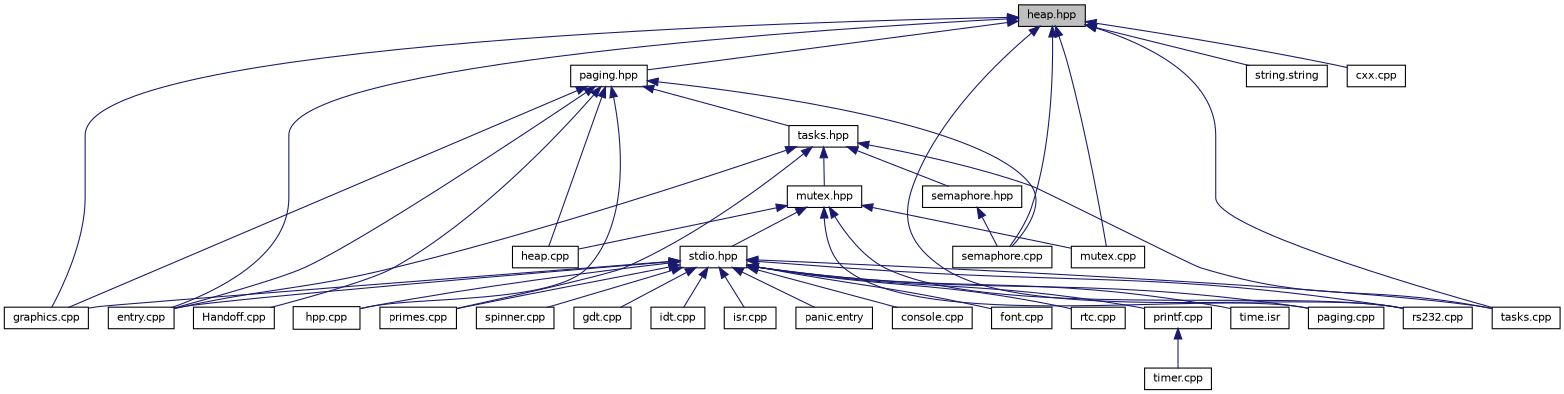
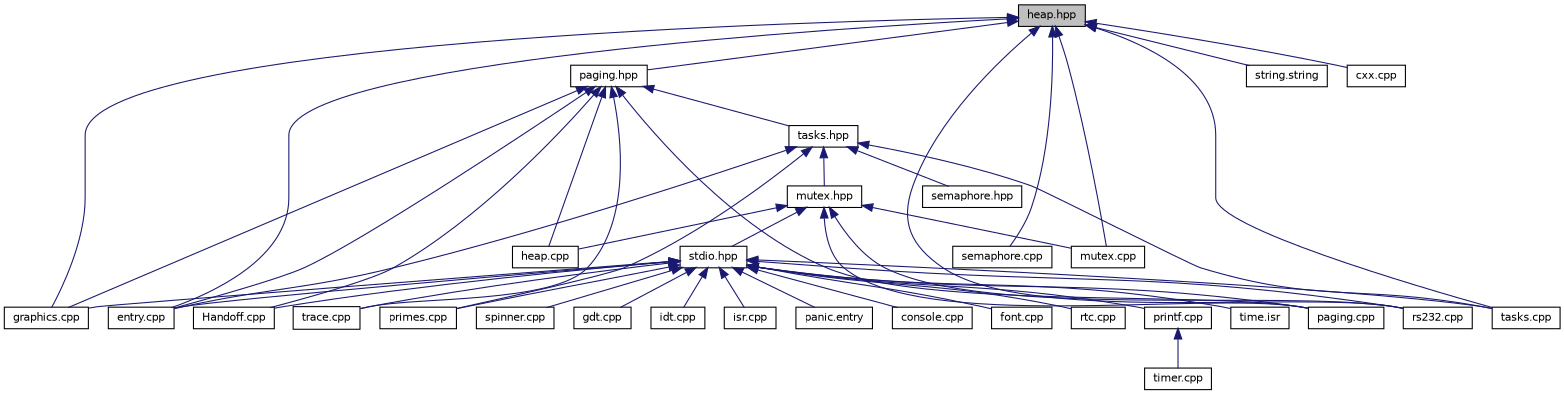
  digraph {
    node [color=black fillcolor=white fontname=Helvetica fontsize=10 shape=record style=filled]
    edge [color=midnightblue dir=back fontname=Helvetica fontsize=10 labelfontname=Helvetica labelfontsize=10 style=solid]
    n1 [fillcolor=grey75 fontcolor=black height=0.2 label="heap.hpp" width=0.4]
    n2 [height=0.2 label="graphics.cpp" width=0.4]
    n3 [height=0.2 label="rs232.cpp" width=0.4]
    n4 [height=0.2 label="entry.cpp" width=0.4]
    n5 [height=0.2 label="mutex.cpp" width=0.4]
    n6 [height=0.2 label="semaphore.cpp" width=0.4]
    n7 [height=0.2 label="string.string" width=0.4]
    n8 [height=0.2 label="paging.hpp" width=0.4]
    n9 [height=0.2 label="tasks.cpp" width=0.4]
    n10 [height=0.2 label="cxx.cpp" width=0.4]
    n11 [height=0.2 label="Handoff.cpp" width=0.4]
    n12 [height=0.2 label="heap.cpp" width=0.4]
    n13 [height=0.2 label="paging.cpp" width=0.4]
    n14 [height=0.2 label="tasks.hpp" width=0.4]
-   n15 [height=0.2 label="hpp.cpp" width=0.4]
+   n15 [height=0.2 label="trace.cpp" width=0.4]
    n16 [height=0.2 label="primes.cpp" width=0.4]
    n17 [height=0.2 label="mutex.hpp" width=0.4]
    n18 [height=0.2 label="semaphore.hpp" width=0.4]
    n19 [height=0.2 label="stdio.hpp" width=0.4]
    n20 [height=0.2 label="spinner.cpp" width=0.4]
    n21 [height=0.2 label="gdt.cpp" width=0.4]
    n22 [height=0.2 label="idt.cpp" width=0.4]
    n23 [height=0.2 label="isr.cpp" width=0.4]
    n24 [height=0.2 label="panic.entry" width=0.4]
    n25 [height=0.2 label="console.cpp" width=0.4]
    n26 [height=0.2 label="font.cpp" width=0.4]
    n27 [height=0.2 label="rtc.cpp" width=0.4]
    n28 [height=0.2 label="printf.cpp" width=0.4]
    n29 [height=0.2 label="time.isr" width=0.4]
    n30 [height=0.2 label="timer.cpp" width=0.4]
    n1 -> n2
    n1 -> n3
    n1 -> n4
    n1 -> n5
    n1 -> n6
    n1 -> n7
    n1 -> n8
    n1 -> n9
    n1 -> n10
    n8 -> n2
    n8 -> n4
    n8 -> n11
    n8 -> n12
-   n8 -> n6
+   n8 -> n13
    n8 -> n14
    n8 -> n15
    n14 -> n4
    n14 -> n9
    n14 -> n16
    n14 -> n17
    n14 -> n18
    n17 -> n3
    n17 -> n5
    n17 -> n12
    n17 -> n13
    n17 -> n19
-   n18 -> n6
    n19 -> n2
    n19 -> n3
    n19 -> n4
    n19 -> n9
+   n19 -> n11
    n19 -> n13
    n19 -> n15
    n19 -> n16
    n19 -> n20
    n19 -> n21
    n19 -> n22
    n19 -> n23
    n19 -> n24
    n19 -> n25
    n19 -> n26
    n19 -> n27
    n19 -> n28
    n19 -> n29
    n28 -> n30
  }
